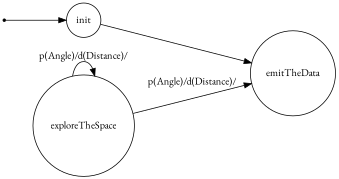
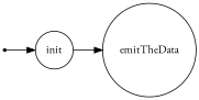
  digraph {
    fontname="EB Garamond"
    rankdir=LR
    node [fontname="EB Garamond" shape=circle]
    edge [fontname="EB Garamond"]
    iniziale [shape=point]
    init
    emitTheData
-   exploreTheSpace
    iniziale -> init
    init -> emitTheData
-   exploreTheSpace -> emitTheData [label="p(Angle)/d(Distance)/"]
-   exploreTheSpace -> exploreTheSpace [label="p(Angle)/d(Distance)/"]
  }
